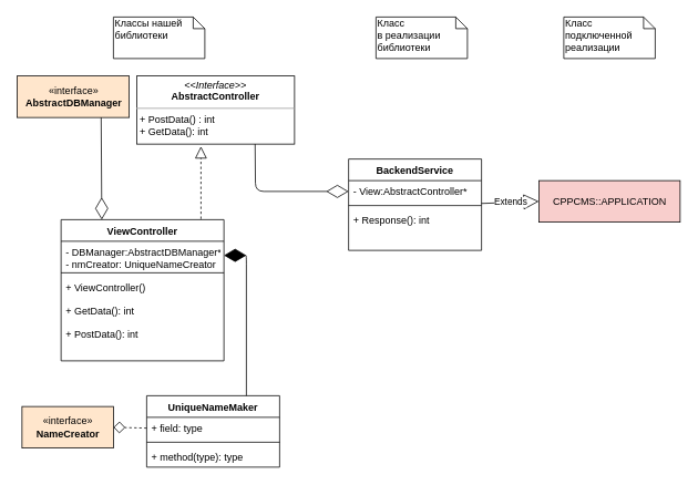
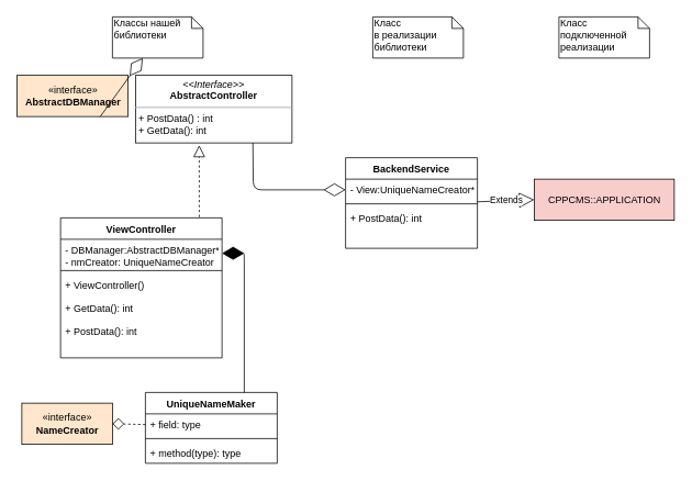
  <mxCell id="0" />
  <mxCell id="1" parent="0" />
  <mxCell id="2" value="ViewController" style="swimlane;fontStyle=1;align=center;verticalAlign=top;childLayout=stackLayout;horizontal=1;startSize=26;horizontalStack=0;resizeParent=1;resizeParentMax=0;resizeLast=0;collapsible=1;marginBottom=0;" parent="1" vertex="1"><mxGeometry x="73" y="264" width="196" height="170" as="geometry" /></mxCell>
  <mxCell id="3" value="- DBManager:AbstractDBManager*&#10;- nmCreator: UniqueNameCreator" style="text;strokeColor=none;fillColor=none;align=left;verticalAlign=top;spacingLeft=4;spacingRight=4;overflow=hidden;rotatable=0;points=[[0,0.5],[1,0.5]];portConstraint=eastwest;" parent="2" vertex="1"><mxGeometry y="26" width="196" height="34" as="geometry" /></mxCell>
  <mxCell id="4" value="" style="line;strokeWidth=1;fillColor=none;align=left;verticalAlign=middle;spacingTop=-1;spacingLeft=3;spacingRight=3;rotatable=0;labelPosition=right;points=[];portConstraint=eastwest;" parent="2" vertex="1"><mxGeometry y="60" width="196" height="8" as="geometry" /></mxCell>
  <mxCell id="5" value="+ ViewController()&#10;&#10;+ GetData(): int&#10;&#10;+ PostData(): int&#10; " style="text;strokeColor=none;fillColor=none;align=left;verticalAlign=top;spacingLeft=4;spacingRight=4;overflow=hidden;rotatable=0;points=[[0,0.5],[1,0.5]];portConstraint=eastwest;" parent="2" vertex="1"><mxGeometry y="68" width="196" height="102" as="geometry" /></mxCell>
  <mxCell id="6" value="BackendService" style="swimlane;fontStyle=1;align=center;verticalAlign=top;childLayout=stackLayout;horizontal=1;startSize=26;horizontalStack=0;resizeParent=1;resizeParentMax=0;resizeLast=0;collapsible=1;marginBottom=0;" parent="1" vertex="1"><mxGeometry x="419" y="191" width="160" height="110" as="geometry" /></mxCell>
- <mxCell id="7" value="- View:AbstractController*" style="text;strokeColor=none;fillColor=none;align=left;verticalAlign=top;spacingLeft=4;spacingRight=4;overflow=hidden;rotatable=0;points=[[0,0.5],[1,0.5]];portConstraint=eastwest;" parent="6" vertex="1"><mxGeometry y="26" width="160" height="26" as="geometry" /></mxCell>
+ <mxCell id="7" value="- View:UniqueNameCreator*" style="text;strokeColor=none;fillColor=none;align=left;verticalAlign=top;spacingLeft=4;spacingRight=4;overflow=hidden;rotatable=0;points=[[0,0.5],[1,0.5]];portConstraint=eastwest;" parent="6" vertex="1"><mxGeometry y="26" width="160" height="26" as="geometry" /></mxCell>
  <mxCell id="8" value="" style="line;strokeWidth=1;fillColor=none;align=left;verticalAlign=middle;spacingTop=-1;spacingLeft=3;spacingRight=3;rotatable=0;labelPosition=right;points=[];portConstraint=eastwest;" parent="6" vertex="1"><mxGeometry y="52" width="160" height="8" as="geometry" /></mxCell>
- <mxCell id="9" value="+ Response(): int" style="text;strokeColor=none;fillColor=none;align=left;verticalAlign=top;spacingLeft=4;spacingRight=4;overflow=hidden;rotatable=0;points=[[0,0.5],[1,0.5]];portConstraint=eastwest;" parent="6" vertex="1"><mxGeometry y="60" width="160" height="50" as="geometry" /></mxCell>
+ <mxCell id="9" value="+ PostData(): int" style="text;strokeColor=none;fillColor=none;align=left;verticalAlign=top;spacingLeft=4;spacingRight=4;overflow=hidden;rotatable=0;points=[[0,0.5],[1,0.5]];portConstraint=eastwest;" parent="6" vertex="1"><mxGeometry y="60" width="160" height="50" as="geometry" /></mxCell>
  <mxCell id="10" value="CPPCMS::APPLICATION" style="html=1;fillColor=#f8cecc;" parent="1" vertex="1"><mxGeometry x="648" y="217" width="170" height="50" as="geometry" /></mxCell>
  <mxCell id="11" value="Extends" style="endArrow=block;endSize=16;endFill=0;html=1;entryX=0;entryY=0.5;entryDx=0;entryDy=0;exitX=0.999;exitY=0.188;exitDx=0;exitDy=0;exitPerimeter=0;" parent="1" source="8" target="10" edge="1"><mxGeometry width="160" relative="1" as="geometry"><mxPoint x="592" y="188" as="sourcePoint" /><mxPoint x="666" y="188" as="targetPoint" /></mxGeometry></mxCell>
  <mxCell id="12" value="Класс&lt;br&gt;в реализации&lt;br&gt;библиотеки" style="shape=note;whiteSpace=wrap;html=1;size=14;verticalAlign=top;align=left;spacingTop=-6;" parent="1" vertex="1"><mxGeometry x="452" y="20" width="110" height="50" as="geometry" /></mxCell>
  <mxCell id="13" value="Классы нашей библиотеки" style="shape=note;whiteSpace=wrap;html=1;size=14;verticalAlign=top;align=left;spacingTop=-6;" parent="1" vertex="1"><mxGeometry x="136" y="20" width="110" height="50" as="geometry" /></mxCell>
  <mxCell id="14" value="Класс подключенной&amp;nbsp;&lt;br&gt;реализации" style="shape=note;whiteSpace=wrap;html=1;size=14;verticalAlign=top;align=left;spacingTop=-6;" parent="1" vertex="1"><mxGeometry x="678" y="20" width="110" height="50" as="geometry" /></mxCell>
  <mxCell id="15" value="" style="endArrow=block;dashed=1;endFill=0;endSize=12;html=1;exitX=0.859;exitY=-0.005;exitDx=0;exitDy=0;exitPerimeter=0;entryX=0.407;entryY=1.034;entryDx=0;entryDy=0;entryPerimeter=0;" parent="1" source="2" edge="1" target="18"><mxGeometry width="160" relative="1" as="geometry"><mxPoint x="198" y="180" as="sourcePoint" /><mxPoint x="236" y="188" as="targetPoint" /></mxGeometry></mxCell>
  <mxCell id="16" value="«interface»&lt;br&gt;&lt;b&gt;AbstractDBManager&lt;/b&gt;" style="html=1;fillColor=#ffe6cc;" parent="1" vertex="1"><mxGeometry x="20" y="91" width="135" height="50" as="geometry" /></mxCell>
- <mxCell id="17" value="" style="endArrow=diamondThin;endFill=0;endSize=24;html=1;exitX=0.75;exitY=1;exitDx=0;exitDy=0;entryX=0.25;entryY=0;entryDx=0;entryDy=0;" edge="1" parent="1" source="16" target="2"><mxGeometry width="160" relative="1" as="geometry"><mxPoint x="113" y="181" as="sourcePoint" /><mxPoint x="115" y="303" as="targetPoint" /></mxGeometry></mxCell>
+ <mxCell id="17" value="" style="endArrow=diamondThin;endFill=0;endSize=24;html=1;exitX=0.75;exitY=1;exitDx=0;exitDy=0;" edge="1" parent="1" source="16" target="13"><mxGeometry width="160" relative="1" as="geometry"><mxPoint x="113" y="181" as="sourcePoint" /><mxPoint x="115" y="303" as="targetPoint" /></mxGeometry></mxCell>
  <mxCell id="18" value="&lt;p style=&quot;margin: 0px ; margin-top: 4px ; text-align: center&quot;&gt;&lt;i&gt;&amp;lt;&amp;lt;Interface&amp;gt;&amp;gt;&lt;/i&gt;&lt;br&gt;&lt;b&gt;AbstractController&lt;/b&gt;&lt;/p&gt;&lt;hr size=&quot;1&quot;&gt;&lt;p style=&quot;margin: 0px ; margin-left: 4px&quot;&gt;+ PostData() : int&lt;/p&gt;&lt;p style=&quot;margin: 0px ; margin-left: 4px&quot;&gt;+ GetData(): int&lt;/p&gt;" style="verticalAlign=top;align=left;overflow=fill;fontSize=12;fontFamily=Helvetica;html=1;" vertex="1" parent="1"><mxGeometry x="164" y="91" width="190" height="82" as="geometry" /></mxCell>
  <mxCell id="19" value="" style="endArrow=diamondThin;endFill=0;endSize=24;html=1;exitX=0.75;exitY=1;exitDx=0;exitDy=0;entryX=0;entryY=0.5;entryDx=0;entryDy=0;" edge="1" parent="1" source="18" target="7"><mxGeometry width="160" relative="1" as="geometry"><mxPoint x="242" y="248" as="sourcePoint" /><mxPoint x="402" y="248" as="targetPoint" /><Array as="points"><mxPoint x="307" y="230" /></Array></mxGeometry></mxCell>
  <mxCell id="20" value="UniqueNameMaker" style="swimlane;fontStyle=1;align=center;verticalAlign=top;childLayout=stackLayout;horizontal=1;startSize=26;horizontalStack=0;resizeParent=1;resizeParentMax=0;resizeLast=0;collapsible=1;marginBottom=0;" vertex="1" parent="1"><mxGeometry x="176" y="476" width="160" height="86" as="geometry" /></mxCell>
  <mxCell id="21" value="+ field: type" style="text;strokeColor=none;fillColor=none;align=left;verticalAlign=top;spacingLeft=4;spacingRight=4;overflow=hidden;rotatable=0;points=[[0,0.5],[1,0.5]];portConstraint=eastwest;" vertex="1" parent="20"><mxGeometry y="26" width="160" height="26" as="geometry" /></mxCell>
  <mxCell id="22" value="" style="line;strokeWidth=1;fillColor=none;align=left;verticalAlign=middle;spacingTop=-1;spacingLeft=3;spacingRight=3;rotatable=0;labelPosition=right;points=[];portConstraint=eastwest;" vertex="1" parent="20"><mxGeometry y="52" width="160" height="8" as="geometry" /></mxCell>
  <mxCell id="23" value="+ method(type): type" style="text;strokeColor=none;fillColor=none;align=left;verticalAlign=top;spacingLeft=4;spacingRight=4;overflow=hidden;rotatable=0;points=[[0,0.5],[1,0.5]];portConstraint=eastwest;" vertex="1" parent="20"><mxGeometry y="60" width="160" height="26" as="geometry" /></mxCell>
  <mxCell id="24" value="«interface»&lt;br&gt;&lt;b&gt;NameCreator&lt;/b&gt;" style="html=1;fillColor=#ffe6cc;" vertex="1" parent="1"><mxGeometry x="26" y="489" width="110" height="50" as="geometry" /></mxCell>
  <mxCell id="25" value="" style="endArrow=diamond;dashed=1;endFill=0;endSize=12;html=1;exitX=0;exitY=0.5;exitDx=0;exitDy=0;entryX=1;entryY=0.5;entryDx=0;entryDy=0;" edge="1" parent="1" source="21" target="24"><mxGeometry width="160" relative="1" as="geometry"><mxPoint x="272" y="453" as="sourcePoint" /><mxPoint x="432" y="453" as="targetPoint" /></mxGeometry></mxCell>
  <mxCell id="26" value="" style="endArrow=diamondThin;endFill=1;endSize=24;html=1;exitX=0.75;exitY=0;exitDx=0;exitDy=0;entryX=1;entryY=0.5;entryDx=0;entryDy=0;" edge="1" parent="1" source="20" target="3"><mxGeometry width="160" relative="1" as="geometry"><mxPoint x="395" y="327" as="sourcePoint" /><mxPoint x="267" y="383" as="targetPoint" /><Array as="points"><mxPoint x="296" y="307" /></Array></mxGeometry></mxCell>
